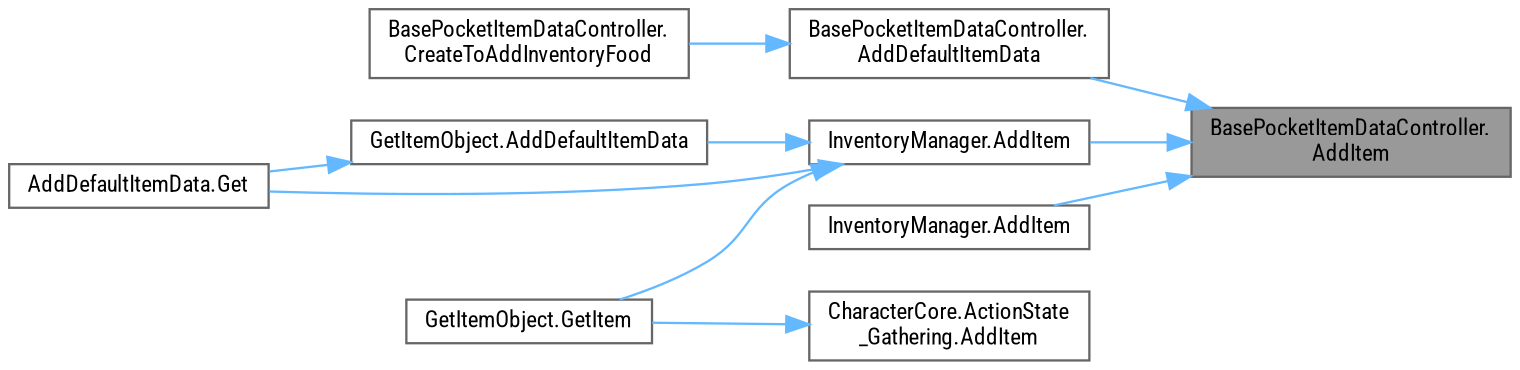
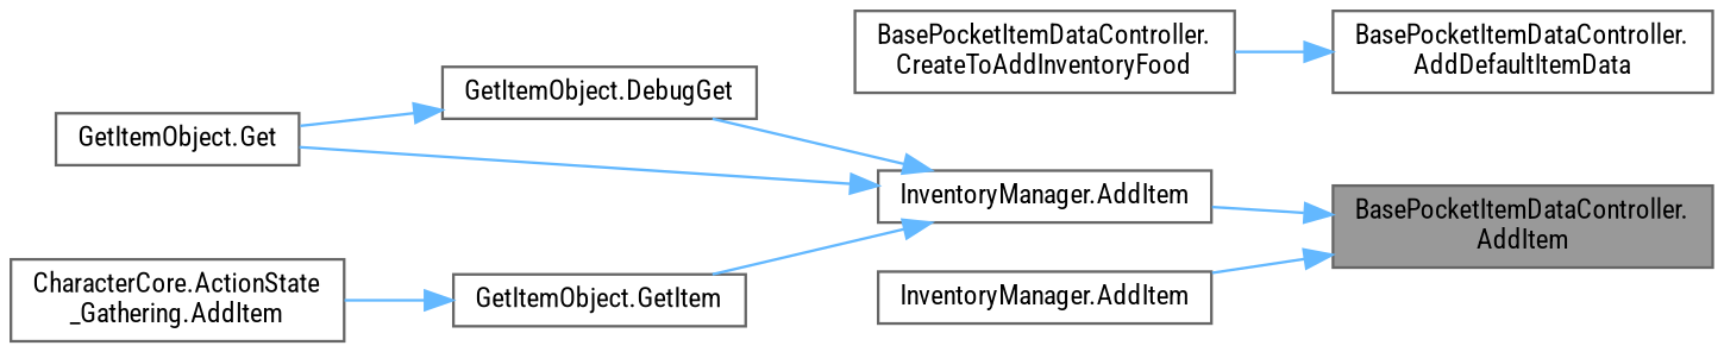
  digraph {
    fontname="Roboto Condensed"
    rankdir=RL
    node [color=grey40 fillcolor=white fontname="Roboto Condensed" fontsize=10 shape=box style=filled]
    edge [color=steelblue1 dir=back fontname="Roboto Condensed" fontsize=10 labelfontname=Helvetica labelfontsize=10 style=solid]
    n1 [color=gray40 fillcolor=grey60 fontcolor=black height=0.2 label="BasePocketItemDataController.\lAddItem" width=0.4]
    n2 [height=0.2 label="BasePocketItemDataController.\lAddDefaultItemData" width=0.4]
    n3 [height=0.2 label="InventoryManager.AddItem" width=0.4]
    n4 [height=0.2 label="InventoryManager.AddItem" width=0.4]
    n5 [height=0.2 label="BasePocketItemDataController.\lCreateToAddInventoryFood" width=0.4]
-   n6 [height=0.2 label="GetItemObject.AddDefaultItemData" width=0.4]
-   n7 [height=0.2 label="AddDefaultItemData.Get" width=0.4]
+   n6 [height=0.2 label="GetItemObject.DebugGet" width=0.4]
+   n7 [height=0.2 label="GetItemObject.Get" width=0.4]
    n8 [height=0.2 label="GetItemObject.GetItem" width=0.4]
    n9 [height=0.2 label="CharacterCore.ActionState\l_Gathering.AddItem" width=0.4]
-   n1 -> n2
    n1 -> n3
    n1 -> n4
    n2 -> n5
    n3 -> n6
    n3 -> n7
    n3 -> n8
    n6 -> n7
-   n9 -> n8
+   n8 -> n9
  }
